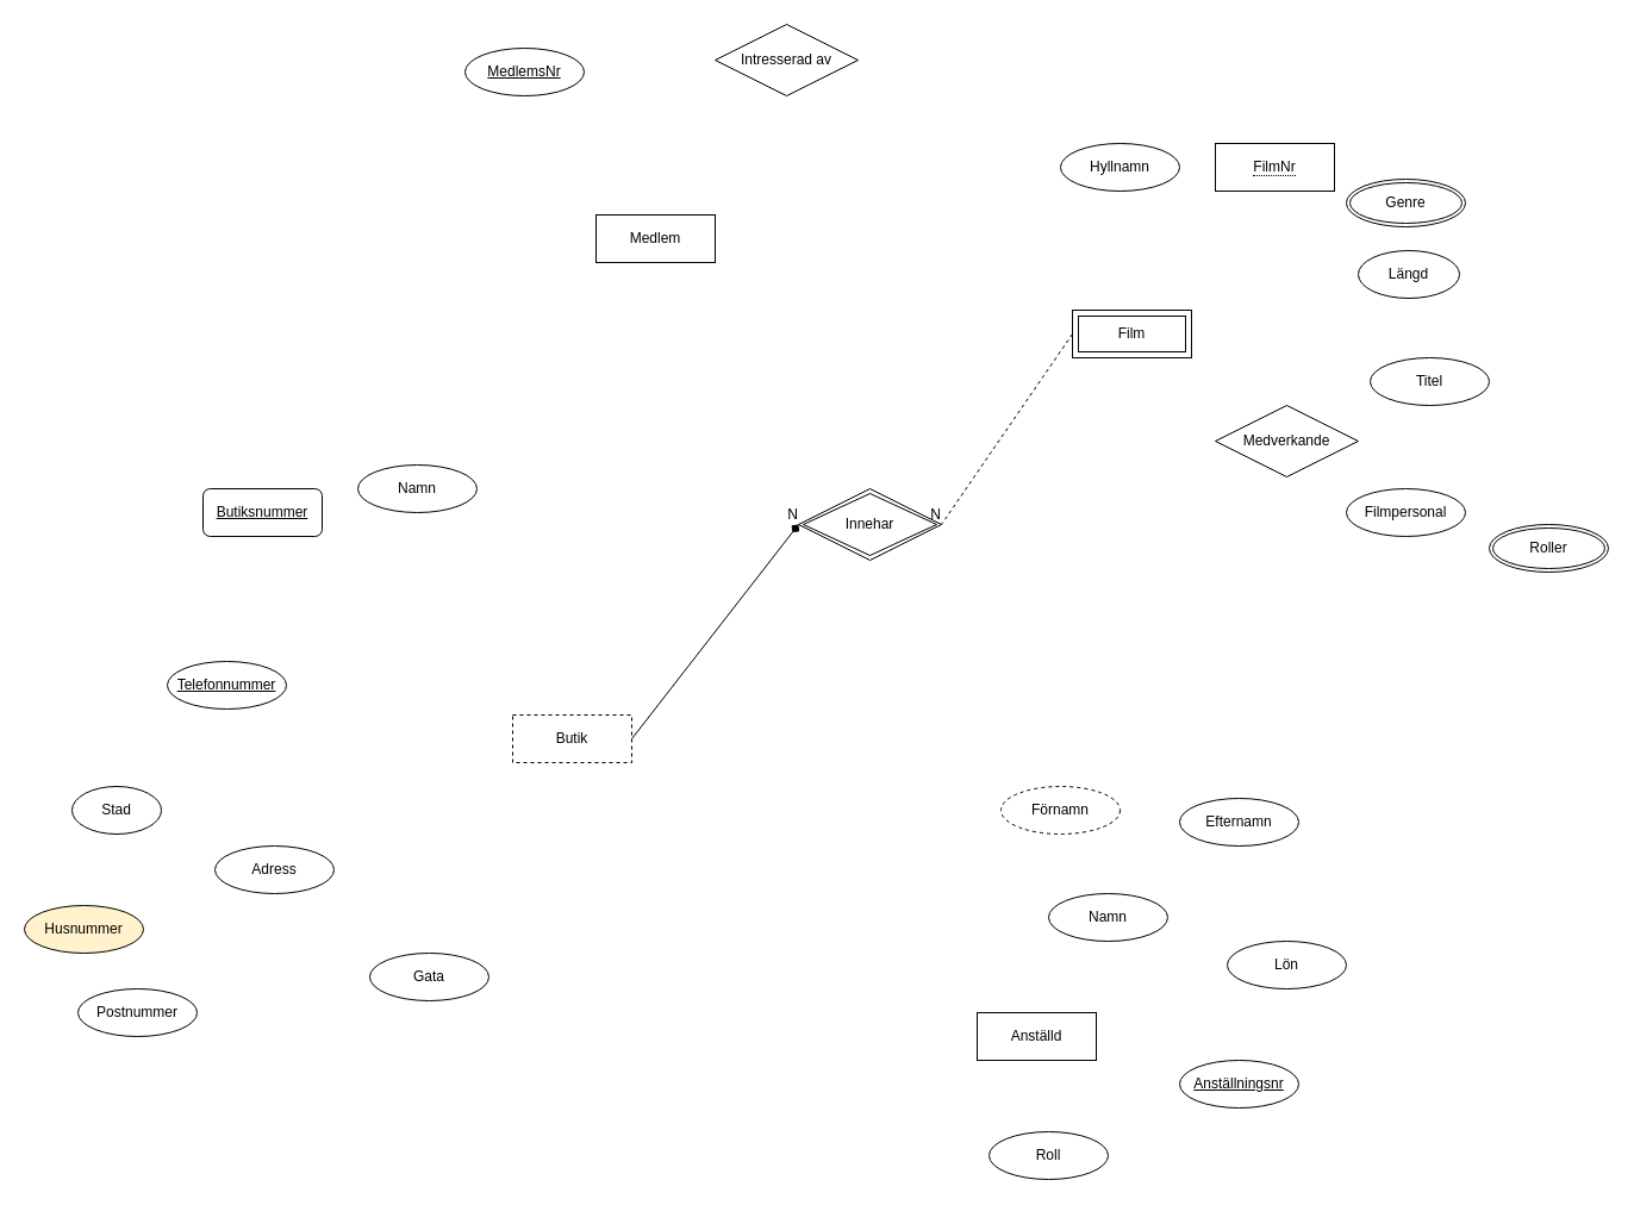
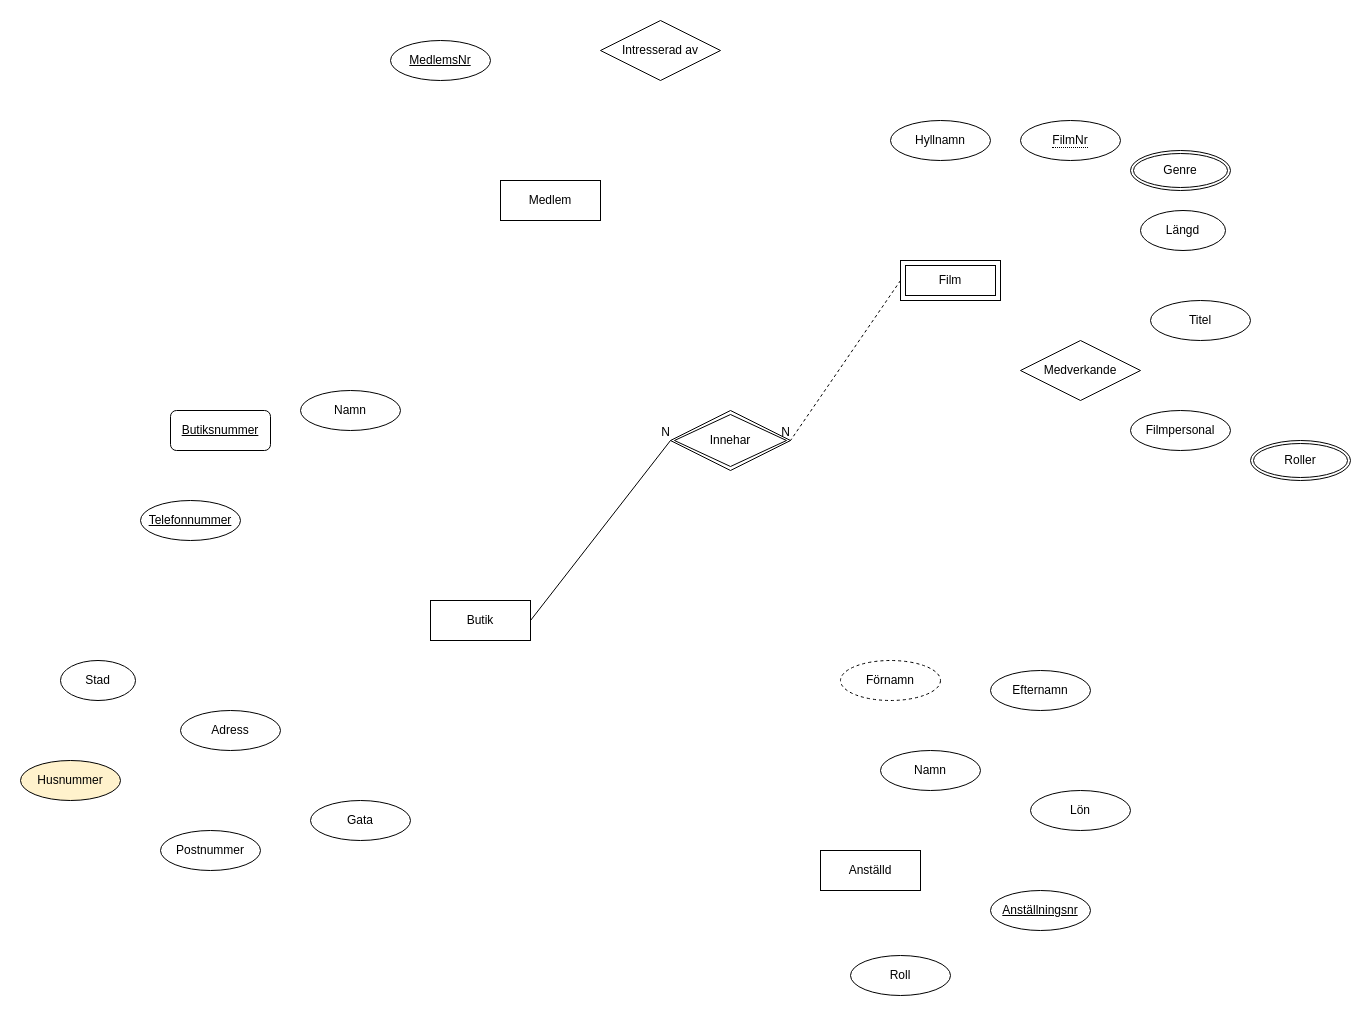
  <mxCell id="0" />
  <mxCell id="1" parent="0" />
- <mxCell id="2" value="Butik" style="whiteSpace=wrap;html=1;align=center;dashed=1;" parent="1" vertex="1"><mxGeometry x="430" y="600" width="100" height="40" as="geometry" /></mxCell>
+ <mxCell id="2" value="Butik" style="whiteSpace=wrap;html=1;align=center;" parent="1" vertex="1"><mxGeometry x="430" y="600" width="100" height="40" as="geometry" /></mxCell>
  <mxCell id="3" value="Adress" style="ellipse;whiteSpace=wrap;html=1;align=center;" parent="1" vertex="1"><mxGeometry x="180" y="710" width="100" height="40" as="geometry" /></mxCell>
- <mxCell id="4" value="Telefonnummer" style="ellipse;whiteSpace=wrap;html=1;align=center;fontStyle=4;" parent="1" vertex="1"><mxGeometry x="140" y="555" width="100" height="40" as="geometry" /></mxCell>
+ <mxCell id="4" value="Telefonnummer" style="ellipse;whiteSpace=wrap;html=1;align=center;fontStyle=4;" parent="1" vertex="1"><mxGeometry x="140" y="500" width="100" height="40" as="geometry" /></mxCell>
  <mxCell id="5" value="Stad" style="ellipse;whiteSpace=wrap;html=1;align=center;" parent="1" vertex="1"><mxGeometry x="60" y="660" width="75" height="40" as="geometry" /></mxCell>
  <mxCell id="6" value="Husnummer" style="ellipse;whiteSpace=wrap;html=1;align=center;fillColor=#fff2cc;" parent="1" vertex="1"><mxGeometry x="20" y="760" width="100" height="40" as="geometry" /></mxCell>
- <mxCell id="7" value="Postnummer" style="ellipse;whiteSpace=wrap;html=1;align=center;" parent="1" vertex="1"><mxGeometry x="65" y="830" width="100" height="40" as="geometry" /></mxCell>
+ <mxCell id="7" value="Postnummer" style="ellipse;whiteSpace=wrap;html=1;align=center;" parent="1" vertex="1"><mxGeometry x="160" y="830" width="100" height="40" as="geometry" /></mxCell>
  <mxCell id="8" value="Gata" style="ellipse;whiteSpace=wrap;html=1;align=center;" parent="1" vertex="1"><mxGeometry x="310" y="800" width="100" height="40" as="geometry" /></mxCell>
  <mxCell id="9" value="Butiksnummer" style="whiteSpace=wrap;html=1;align=center;fontStyle=4;rounded=1;" parent="1" vertex="1"><mxGeometry x="170" y="410" width="100" height="40" as="geometry" /></mxCell>
  <mxCell id="10" value="Namn" style="ellipse;whiteSpace=wrap;html=1;align=center;" parent="1" vertex="1"><mxGeometry x="300" y="390" width="100" height="40" as="geometry" /></mxCell>
  <mxCell id="11" value="Namn" style="ellipse;whiteSpace=wrap;html=1;align=center;" parent="1" vertex="1"><mxGeometry x="880" y="750" width="100" height="40" as="geometry" /></mxCell>
  <mxCell id="12" value="Lön" style="ellipse;whiteSpace=wrap;html=1;align=center;" parent="1" vertex="1"><mxGeometry x="1030" y="790" width="100" height="40" as="geometry" /></mxCell>
  <mxCell id="13" value="Anställd" style="whiteSpace=wrap;html=1;align=center;" parent="1" vertex="1"><mxGeometry x="820" y="850" width="100" height="40" as="geometry" /></mxCell>
  <mxCell id="14" value="Anställningsnr" style="ellipse;whiteSpace=wrap;html=1;align=center;fontStyle=4;" parent="1" vertex="1"><mxGeometry x="990" y="890" width="100" height="40" as="geometry" /></mxCell>
- <mxCell id="15" value="Roll" style="ellipse;whiteSpace=wrap;html=1;align=center;" parent="1" vertex="1"><mxGeometry x="830" y="950" width="100" height="40" as="geometry" /></mxCell>
+ <mxCell id="15" value="Roll" style="ellipse;whiteSpace=wrap;html=1;align=center;" parent="1" vertex="1"><mxGeometry x="850" y="955" width="100" height="40" as="geometry" /></mxCell>
  <mxCell id="16" value="Förnamn" style="ellipse;whiteSpace=wrap;html=1;align=center;dashed=1;" parent="1" vertex="1"><mxGeometry x="840" y="660" width="100" height="40" as="geometry" /></mxCell>
  <mxCell id="17" value="Efternamn" style="ellipse;whiteSpace=wrap;html=1;align=center;" parent="1" vertex="1"><mxGeometry x="990" y="670" width="100" height="40" as="geometry" /></mxCell>
  <mxCell id="18" value="MedlemsNr" style="ellipse;whiteSpace=wrap;html=1;align=center;fontStyle=4;" parent="1" vertex="1"><mxGeometry x="390" y="40" width="100" height="40" as="geometry" /></mxCell>
  <mxCell id="19" value="Intresserad av" style="shape=rhombus;perimeter=rhombusPerimeter;whiteSpace=wrap;html=1;align=center;" parent="1" vertex="1"><mxGeometry x="600" y="20" width="120" height="60" as="geometry" /></mxCell>
  <mxCell id="20" value="Längd" style="ellipse;whiteSpace=wrap;html=1;align=center;" parent="1" vertex="1"><mxGeometry x="1140" y="210" width="85" height="40" as="geometry" /></mxCell>
  <mxCell id="21" value="Titel" style="ellipse;whiteSpace=wrap;html=1;align=center;" parent="1" vertex="1"><mxGeometry x="1150" y="300" width="100" height="40" as="geometry" /></mxCell>
  <mxCell id="22" value="Filmpersonal" style="ellipse;whiteSpace=wrap;html=1;align=center;" parent="1" vertex="1"><mxGeometry x="1130" y="410" width="100" height="40" as="geometry" /></mxCell>
  <mxCell id="23" value="Medlem" style="whiteSpace=wrap;html=1;align=center;" vertex="1" parent="1"><mxGeometry x="500" y="180" width="100" height="40" as="geometry" /></mxCell>
  <mxCell id="24" value="Film" style="shape=ext;margin=3;double=1;whiteSpace=wrap;html=1;align=center;" vertex="1" parent="1"><mxGeometry x="900" y="260" width="100" height="40" as="geometry" /></mxCell>
- <mxCell id="25" value="&lt;span style=&quot;border-bottom: 1px dotted&quot;&gt;FilmNr&lt;/span&gt;" style="whiteSpace=wrap;html=1;align=center;rounded=0;" vertex="1" parent="1"><mxGeometry x="1020" y="120" width="100" height="40" as="geometry" /></mxCell>
+ <mxCell id="25" value="&lt;span style=&quot;border-bottom: 1px dotted&quot;&gt;FilmNr&lt;/span&gt;" style="ellipse;whiteSpace=wrap;html=1;align=center;" vertex="1" parent="1"><mxGeometry x="1020" y="120" width="100" height="40" as="geometry" /></mxCell>
  <mxCell id="26" value="Innehar" style="shape=rhombus;double=1;perimeter=rhombusPerimeter;whiteSpace=wrap;html=1;align=center;" vertex="1" parent="1"><mxGeometry x="670" y="410" width="120" height="60" as="geometry" /></mxCell>
  <mxCell id="27" value="" style="endArrow=none;html=1;rounded=0;exitX=0;exitY=0.5;exitDx=0;exitDy=0;entryX=1;entryY=0.5;entryDx=0;entryDy=0;dashed=1;" edge="1" parent="1" source="24" target="26"><mxGeometry relative="1" as="geometry"><mxPoint x="650" y="440" as="sourcePoint" /><mxPoint x="810" y="440" as="targetPoint" /></mxGeometry></mxCell>
  <mxCell id="28" value="N" style="resizable=0;html=1;align=right;verticalAlign=bottom;" connectable="0" vertex="1" parent="27"><mxGeometry x="1" relative="1" as="geometry" /></mxCell>
- <mxCell id="29" value="" style="endArrow=diamond;html=1;rounded=0;exitX=1;exitY=0.5;exitDx=0;exitDy=0;entryX=0;entryY=0.5;entryDx=0;entryDy=0;" edge="1" parent="1" source="2" target="26"><mxGeometry relative="1" as="geometry"><mxPoint x="650" y="440" as="sourcePoint" /><mxPoint x="810" y="440" as="targetPoint" /></mxGeometry></mxCell>
+ <mxCell id="29" value="" style="endArrow=none;html=1;rounded=0;exitX=1;exitY=0.5;exitDx=0;exitDy=0;entryX=0;entryY=0.5;entryDx=0;entryDy=0;" edge="1" parent="1" source="2" target="26"><mxGeometry relative="1" as="geometry"><mxPoint x="650" y="440" as="sourcePoint" /><mxPoint x="810" y="440" as="targetPoint" /></mxGeometry></mxCell>
  <mxCell id="30" value="N" style="resizable=0;html=1;align=right;verticalAlign=bottom;" connectable="0" vertex="1" parent="29"><mxGeometry x="1" relative="1" as="geometry" /></mxCell>
  <mxCell id="31" value="Hyllnamn" style="ellipse;whiteSpace=wrap;html=1;align=center;" vertex="1" parent="1"><mxGeometry x="890" y="120" width="100" height="40" as="geometry" /></mxCell>
  <mxCell id="32" value="Genre" style="ellipse;shape=doubleEllipse;margin=3;whiteSpace=wrap;html=1;align=center;" vertex="1" parent="1"><mxGeometry x="1130" y="150" width="100" height="40" as="geometry" /></mxCell>
  <mxCell id="33" value="Medverkande" style="shape=rhombus;perimeter=rhombusPerimeter;whiteSpace=wrap;html=1;align=center;" vertex="1" parent="1"><mxGeometry x="1020" y="340" width="120" height="60" as="geometry" /></mxCell>
  <mxCell id="34" value="Roller" style="ellipse;shape=doubleEllipse;margin=3;whiteSpace=wrap;html=1;align=center;" vertex="1" parent="1"><mxGeometry x="1250" y="440" width="100" height="40" as="geometry" /></mxCell>
